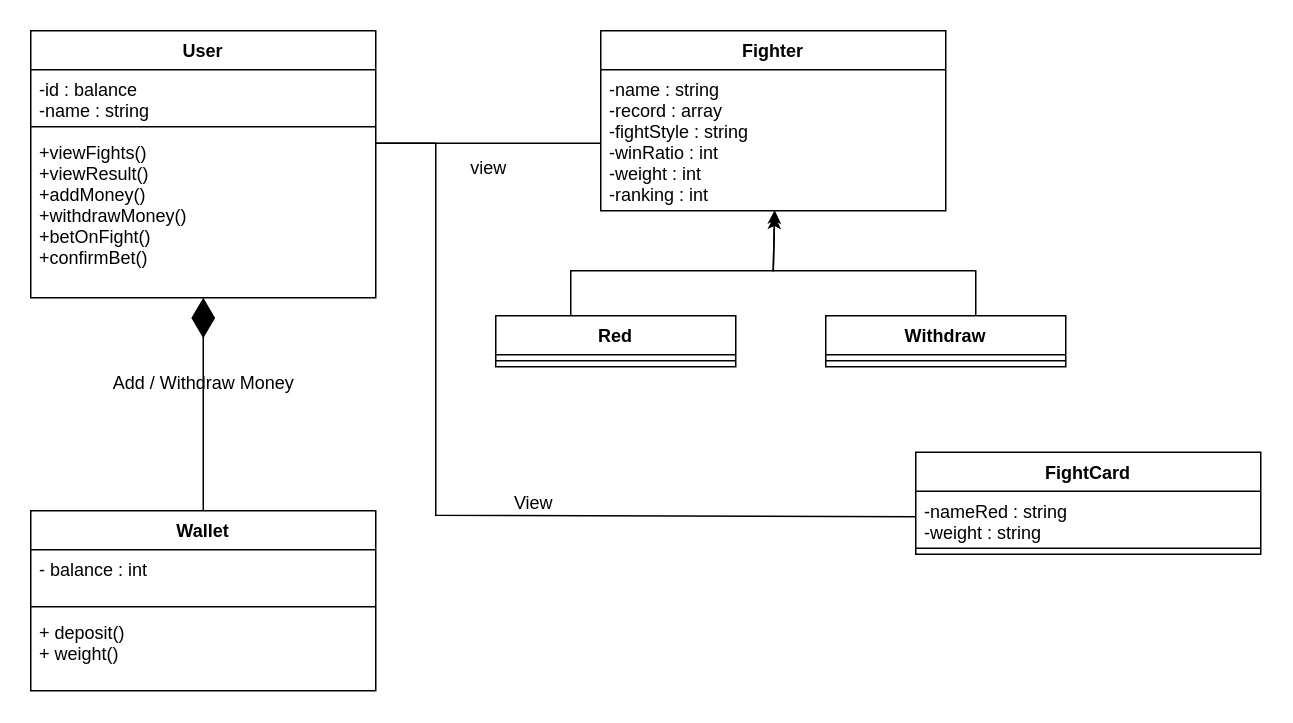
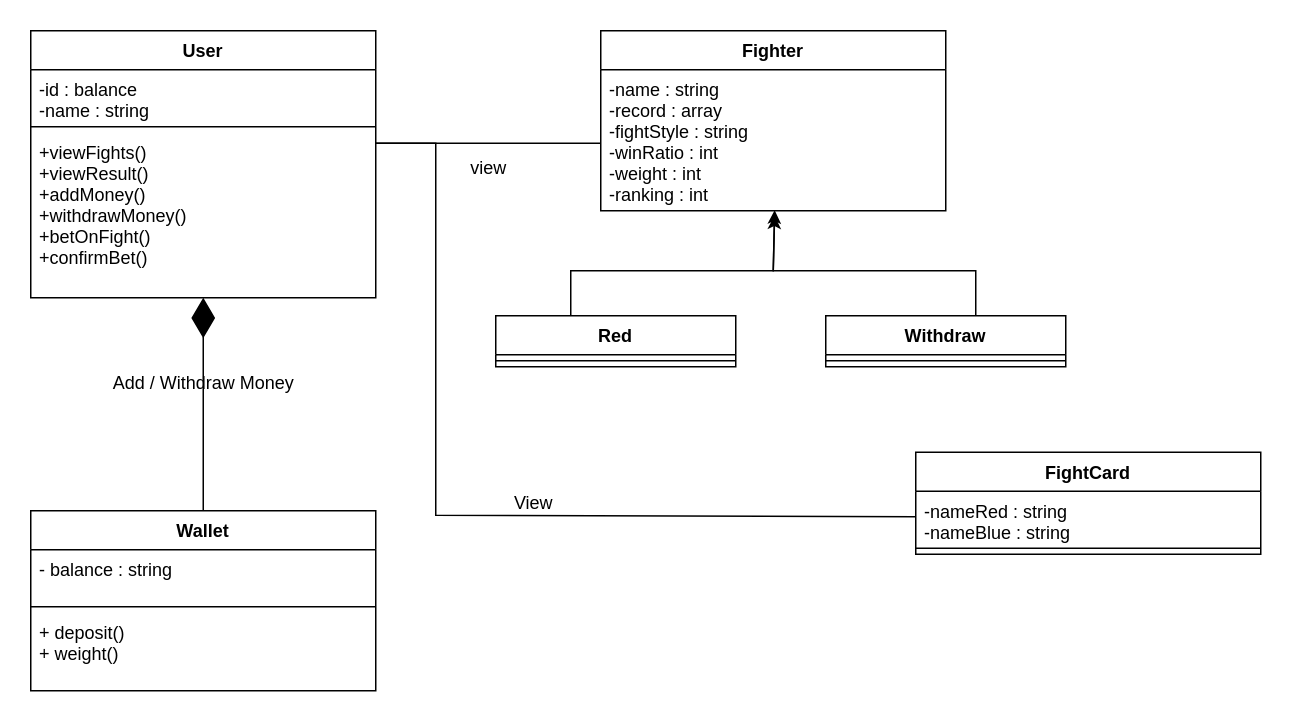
  <mxCell id="0" />
  <mxCell id="1" parent="0" />
  <mxCell id="2" style="edgeStyle=none;rounded=0;orthogonalLoop=1;jettySize=auto;html=1;exitX=0.5;exitY=1;exitDx=0;exitDy=0;" edge="1" parent="1"><mxGeometry relative="1" as="geometry"><mxPoint x="455" y="110" as="sourcePoint" /><mxPoint x="455" y="110" as="targetPoint" /></mxGeometry></mxCell>
  <mxCell id="3" value="" style="endArrow=classic;html=1;rounded=0;exitX=0.5;exitY=0;exitDx=0;exitDy=0;entryX=0.504;entryY=1.034;entryDx=0;entryDy=0;entryPerimeter=0;" edge="1" parent="1" target="15"><mxGeometry width="50" height="50" relative="1" as="geometry"><mxPoint x="650" y="210" as="sourcePoint" /><mxPoint x="520" y="160" as="targetPoint" /><Array as="points"><mxPoint x="650" y="180" /><mxPoint x="515" y="180" /></Array></mxGeometry></mxCell>
  <mxCell id="4" value="" style="endArrow=classic;html=1;rounded=0;entryX=0.504;entryY=0.996;entryDx=0;entryDy=0;exitX=0.5;exitY=0;exitDx=0;exitDy=0;entryPerimeter=0;" edge="1" parent="1" target="15"><mxGeometry width="50" height="50" relative="1" as="geometry"><mxPoint x="380" y="210" as="sourcePoint" /><mxPoint x="515" y="150" as="targetPoint" /><Array as="points"><mxPoint x="380" y="180" /><mxPoint x="515" y="180" /></Array></mxGeometry></mxCell>
  <mxCell id="5" value="view" style="line;strokeWidth=1;html=1;" vertex="1" parent="1"><mxGeometry x="250" y="90" width="150" height="10" as="geometry" /></mxCell>
  <mxCell id="6" value="Wallet" style="swimlane;fontStyle=1;align=center;verticalAlign=top;childLayout=stackLayout;horizontal=1;startSize=26;horizontalStack=0;resizeParent=1;resizeParentMax=0;resizeLast=0;collapsible=1;marginBottom=0;strokeWidth=1;" vertex="1" parent="1"><mxGeometry x="20" y="340" width="230" height="120" as="geometry" /></mxCell>
- <mxCell id="7" value="- balance : int" style="text;strokeColor=none;fillColor=none;align=left;verticalAlign=top;spacingLeft=4;spacingRight=4;overflow=hidden;rotatable=0;points=[[0,0.5],[1,0.5]];portConstraint=eastwest;" vertex="1" parent="6"><mxGeometry y="26" width="230" height="34" as="geometry" /></mxCell>
+ <mxCell id="7" value="- balance : string" style="text;strokeColor=none;fillColor=none;align=left;verticalAlign=top;spacingLeft=4;spacingRight=4;overflow=hidden;rotatable=0;points=[[0,0.5],[1,0.5]];portConstraint=eastwest;" vertex="1" parent="6"><mxGeometry y="26" width="230" height="34" as="geometry" /></mxCell>
  <mxCell id="8" value="" style="line;strokeWidth=1;fillColor=none;align=left;verticalAlign=middle;spacingTop=-1;spacingLeft=3;spacingRight=3;rotatable=0;labelPosition=right;points=[];portConstraint=eastwest;" vertex="1" parent="6"><mxGeometry y="60" width="230" height="8" as="geometry" /></mxCell>
  <mxCell id="9" value="+ deposit()&#10;+ weight()" style="text;strokeColor=none;fillColor=none;align=left;verticalAlign=top;spacingLeft=4;spacingRight=4;overflow=hidden;rotatable=0;points=[[0,0.5],[1,0.5]];portConstraint=eastwest;" vertex="1" parent="6"><mxGeometry y="68" width="230" height="52" as="geometry" /></mxCell>
  <mxCell id="10" value="User" style="swimlane;fontStyle=1;align=center;verticalAlign=top;childLayout=stackLayout;horizontal=1;startSize=26;horizontalStack=0;resizeParent=1;resizeParentMax=0;resizeLast=0;collapsible=1;marginBottom=0;strokeWidth=1;" vertex="1" parent="1"><mxGeometry x="20" y="20" width="230" height="178" as="geometry" /></mxCell>
  <mxCell id="11" value="-id : balance&#10;-name : string" style="text;strokeColor=none;fillColor=none;align=left;verticalAlign=top;spacingLeft=4;spacingRight=4;overflow=hidden;rotatable=0;points=[[0,0.5],[1,0.5]];portConstraint=eastwest;" vertex="1" parent="10"><mxGeometry y="26" width="230" height="34" as="geometry" /></mxCell>
  <mxCell id="12" value="" style="line;strokeWidth=1;fillColor=none;align=left;verticalAlign=middle;spacingTop=-1;spacingLeft=3;spacingRight=3;rotatable=0;labelPosition=right;points=[];portConstraint=eastwest;" vertex="1" parent="10"><mxGeometry y="60" width="230" height="8" as="geometry" /></mxCell>
  <mxCell id="13" value="+viewFights()&#10;+viewResult()&#10;+addMoney()&#10;+withdrawMoney()&#10;+betOnFight()&#10;+confirmBet()" style="text;strokeColor=none;fillColor=none;align=left;verticalAlign=top;spacingLeft=4;spacingRight=4;overflow=hidden;rotatable=0;points=[[0,0.5],[1,0.5]];portConstraint=eastwest;" vertex="1" parent="10"><mxGeometry y="68" width="230" height="110" as="geometry" /></mxCell>
  <mxCell id="14" value="Fighter" style="swimlane;fontStyle=1;align=center;verticalAlign=top;childLayout=stackLayout;horizontal=1;startSize=26;horizontalStack=0;resizeParent=1;resizeParentMax=0;resizeLast=0;collapsible=1;marginBottom=0;strokeWidth=1;" vertex="1" parent="1"><mxGeometry x="400" y="20" width="230" height="120" as="geometry" /></mxCell>
  <mxCell id="15" value="-name : string&#10;-record : array&#10;-fightStyle : string&#10;-winRatio : int&#10;-weight : int&#10;-ranking : int" style="text;strokeColor=none;fillColor=none;align=left;verticalAlign=top;spacingLeft=4;spacingRight=4;overflow=hidden;rotatable=0;points=[[0,0.5],[1,0.5]];portConstraint=eastwest;" vertex="1" parent="14"><mxGeometry y="26" width="230" height="94" as="geometry" /></mxCell>
  <mxCell id="16" value="Red" style="swimlane;fontStyle=1;align=center;verticalAlign=top;childLayout=stackLayout;horizontal=1;startSize=26;horizontalStack=0;resizeParent=1;resizeParentMax=0;resizeLast=0;collapsible=1;marginBottom=0;strokeWidth=1;" vertex="1" parent="1"><mxGeometry x="330" y="210" width="160" height="34" as="geometry" /></mxCell>
  <mxCell id="17" value="" style="line;strokeWidth=1;fillColor=none;align=left;verticalAlign=middle;spacingTop=-1;spacingLeft=3;spacingRight=3;rotatable=0;labelPosition=right;points=[];portConstraint=eastwest;" vertex="1" parent="16"><mxGeometry y="26" width="160" height="8" as="geometry" /></mxCell>
  <mxCell id="18" value="Withdraw" style="swimlane;fontStyle=1;align=center;verticalAlign=top;childLayout=stackLayout;horizontal=1;startSize=26;horizontalStack=0;resizeParent=1;resizeParentMax=0;resizeLast=0;collapsible=1;marginBottom=0;strokeWidth=1;" vertex="1" parent="1"><mxGeometry x="550" y="210" width="160" height="34" as="geometry" /></mxCell>
  <mxCell id="19" value="" style="line;strokeWidth=1;fillColor=none;align=left;verticalAlign=middle;spacingTop=-1;spacingLeft=3;spacingRight=3;rotatable=0;labelPosition=right;points=[];portConstraint=eastwest;" vertex="1" parent="18"><mxGeometry y="26" width="160" height="8" as="geometry" /></mxCell>
  <mxCell id="20" value="Add / Withdraw Money" style="text;html=1;align=center;verticalAlign=middle;resizable=0;points=[];autosize=1;strokeColor=none;fillColor=none;" vertex="1" parent="1"><mxGeometry x="65" y="240" width="140" height="30" as="geometry" /></mxCell>
  <mxCell id="21" value="" style="endArrow=diamondThin;endFill=1;endSize=24;html=1;rounded=0;exitX=0.5;exitY=0;exitDx=0;exitDy=0;" edge="1" parent="1" source="6" target="13"><mxGeometry width="160" relative="1" as="geometry"><mxPoint x="144" y="320" as="sourcePoint" /><mxPoint x="150" y="190" as="targetPoint" /></mxGeometry></mxCell>
  <mxCell id="22" value="FightCard" style="swimlane;fontStyle=1;align=center;verticalAlign=top;childLayout=stackLayout;horizontal=1;startSize=26;horizontalStack=0;resizeParent=1;resizeParentMax=0;resizeLast=0;collapsible=1;marginBottom=0;strokeWidth=1;" vertex="1" parent="1"><mxGeometry x="610" y="301" width="230" height="68" as="geometry" /></mxCell>
- <mxCell id="23" value="-nameRed : string&#10;-weight : string" style="text;strokeColor=none;fillColor=none;align=left;verticalAlign=top;spacingLeft=4;spacingRight=4;overflow=hidden;rotatable=0;points=[[0,0.5],[1,0.5]];portConstraint=eastwest;" vertex="1" parent="22"><mxGeometry y="26" width="230" height="34" as="geometry" /></mxCell>
+ <mxCell id="23" value="-nameRed : string&#10;-nameBlue : string" style="text;strokeColor=none;fillColor=none;align=left;verticalAlign=top;spacingLeft=4;spacingRight=4;overflow=hidden;rotatable=0;points=[[0,0.5],[1,0.5]];portConstraint=eastwest;" vertex="1" parent="22"><mxGeometry y="26" width="230" height="34" as="geometry" /></mxCell>
  <mxCell id="24" value="" style="line;strokeWidth=1;fillColor=none;align=left;verticalAlign=middle;spacingTop=-1;spacingLeft=3;spacingRight=3;rotatable=0;labelPosition=right;points=[];portConstraint=eastwest;" vertex="1" parent="22"><mxGeometry y="60" width="230" height="8" as="geometry" /></mxCell>
  <mxCell id="25" value="" style="endArrow=none;html=1;rounded=0;entryX=0;entryY=0.5;entryDx=0;entryDy=0;exitX=0;exitY=0.5;exitDx=0;exitDy=0;exitPerimeter=0;" edge="1" parent="1" source="5" target="23"><mxGeometry width="50" height="50" relative="1" as="geometry"><mxPoint x="250" y="180" as="sourcePoint" /><mxPoint x="450" y="300" as="targetPoint" /><Array as="points"><mxPoint x="290" y="95" /><mxPoint x="290" y="343" /></Array></mxGeometry></mxCell>
  <mxCell id="26" value="View" style="text;html=1;align=center;verticalAlign=middle;resizable=0;points=[];autosize=1;strokeColor=none;fillColor=none;" vertex="1" parent="1"><mxGeometry x="330" y="320" width="50" height="30" as="geometry" /></mxCell>
